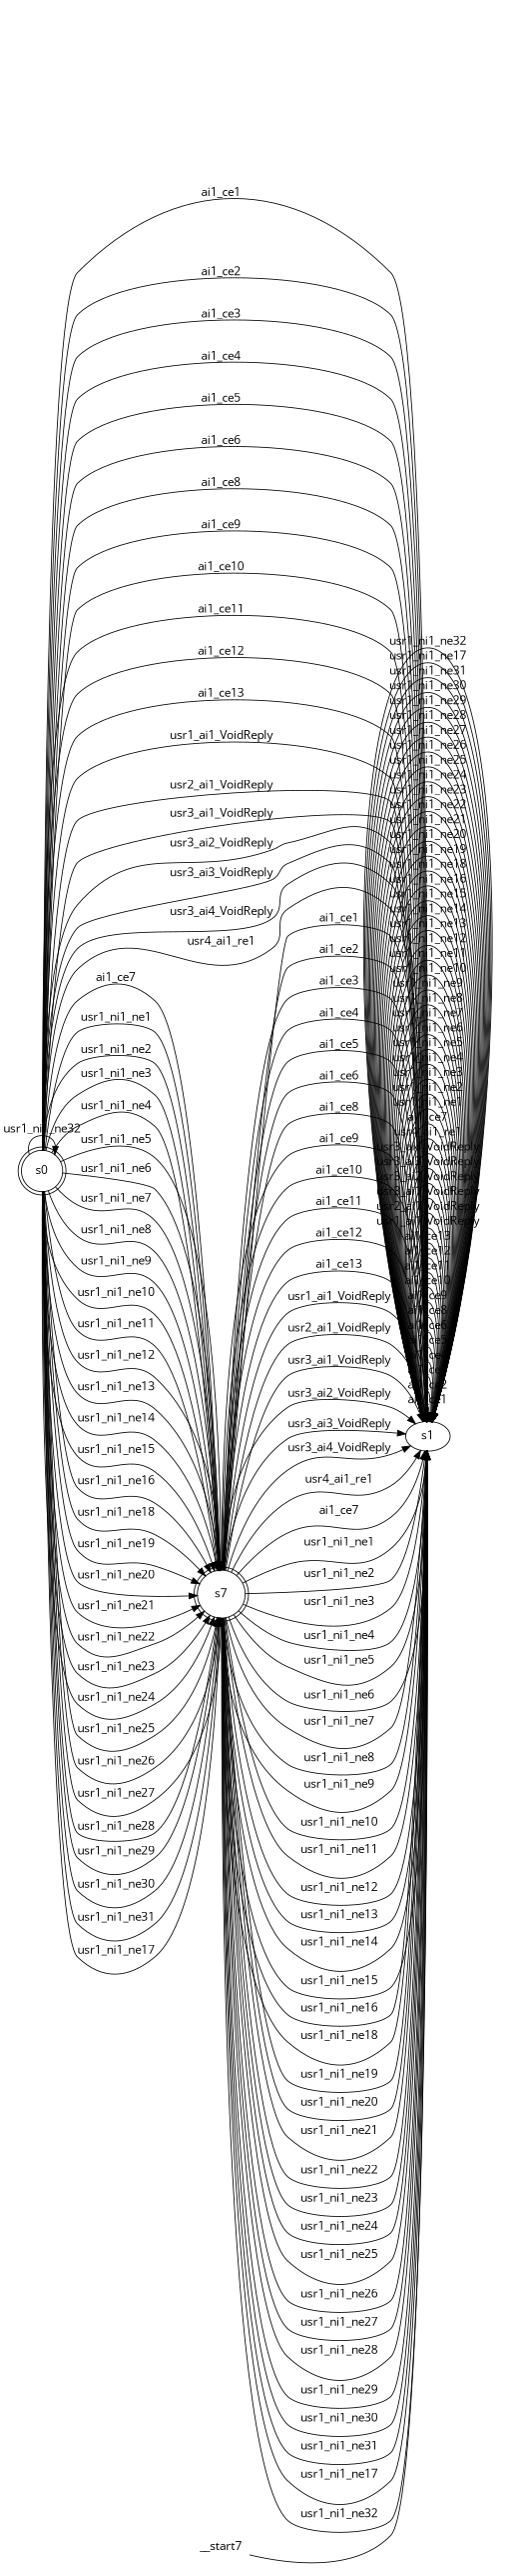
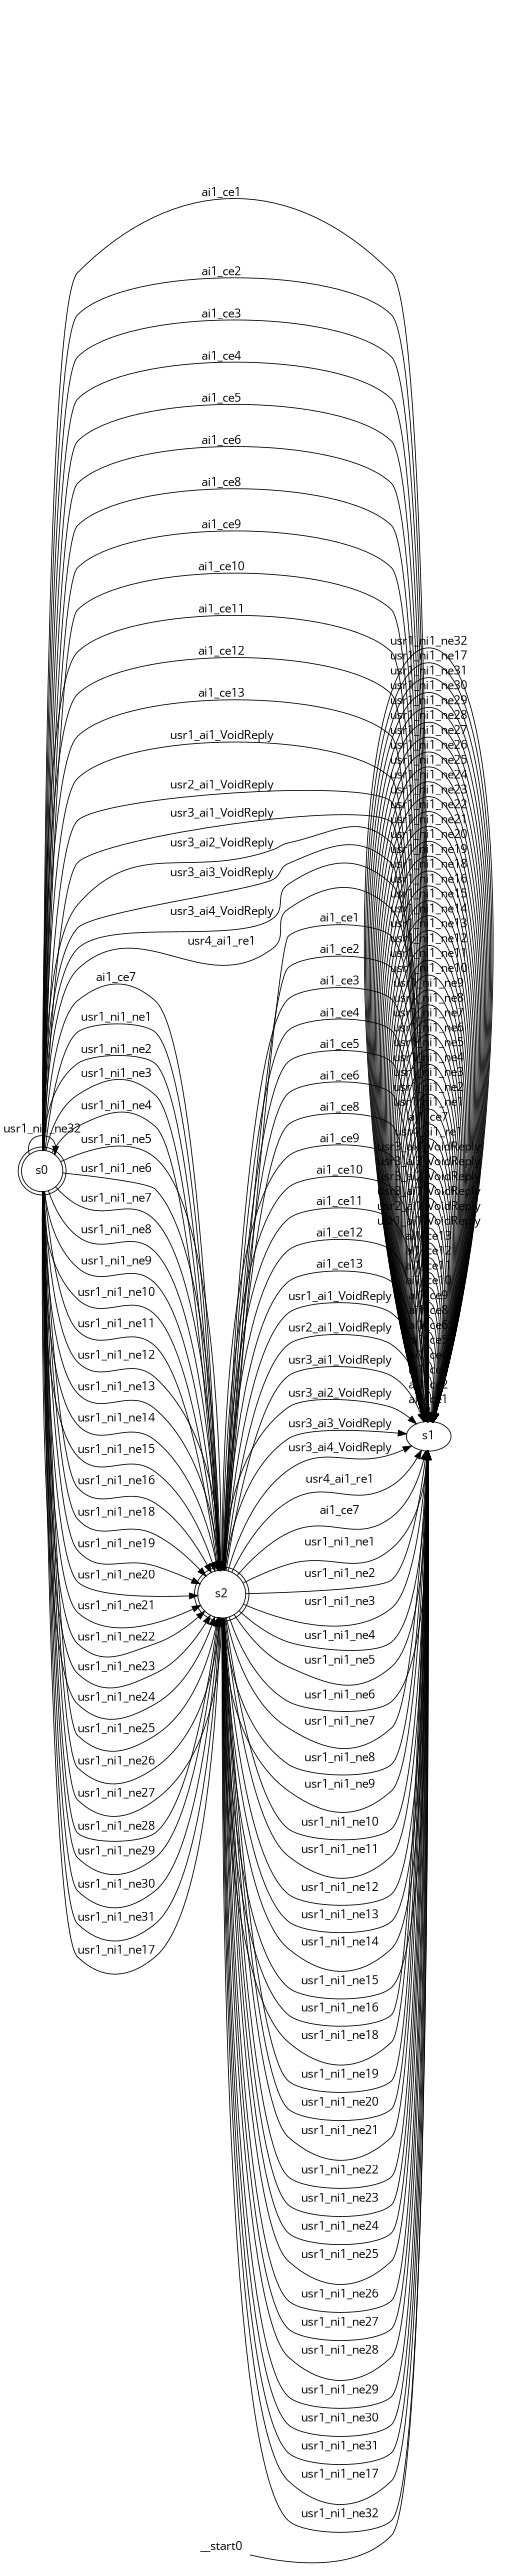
  digraph {
    fontname="Open Sans"
    rankdir=LR
    node [fontname="Open Sans" shape=doublecircle]
    edge [fontname="Open Sans"]
    n1 [label=s0]
    n2 [label=s1 shape=""]
-   n3 [label=s7]
-   __start0 [shape=none label=__start7]
+   n3 [label=s2]
+   __start0 [shape=none]
    n1 -> n1 [label=usr1_ni1_ne32]
    n1 -> n2 [label=ai1_ce1]
    n1 -> n2 [label=ai1_ce2]
    n1 -> n2 [label=ai1_ce3]
    n1 -> n2 [label=ai1_ce4]
    n1 -> n2 [label=ai1_ce5]
    n1 -> n2 [label=ai1_ce6]
    n1 -> n2 [label=ai1_ce8]
    n1 -> n2 [label=ai1_ce9]
    n1 -> n2 [label=ai1_ce10]
    n1 -> n2 [label=ai1_ce11]
    n1 -> n2 [label=ai1_ce12]
    n1 -> n2 [label=ai1_ce13]
    n1 -> n2 [label=usr1_ai1_VoidReply]
    n1 -> n2 [label=usr2_ai1_VoidReply]
    n1 -> n2 [label=usr3_ai1_VoidReply]
    n1 -> n2 [label=usr3_ai2_VoidReply]
    n1 -> n2 [label=usr3_ai3_VoidReply]
    n1 -> n2 [label=usr3_ai4_VoidReply]
    n1 -> n2 [label=usr4_ai1_re1]
    n1 -> n3 [label=ai1_ce7]
    n1 -> n3 [label=usr1_ni1_ne1]
    n1 -> n3 [label=usr1_ni1_ne2]
    n1 -> n3 [label=usr1_ni1_ne3]
    n1 -> n3 [label=usr1_ni1_ne4]
    n1 -> n3 [label=usr1_ni1_ne5]
    n1 -> n3 [label=usr1_ni1_ne6]
    n1 -> n3 [label=usr1_ni1_ne7]
    n1 -> n3 [label=usr1_ni1_ne8]
    n1 -> n3 [label=usr1_ni1_ne9]
    n1 -> n3 [label=usr1_ni1_ne10]
    n1 -> n3 [label=usr1_ni1_ne11]
    n1 -> n3 [label=usr1_ni1_ne12]
    n1 -> n3 [label=usr1_ni1_ne13]
    n1 -> n3 [label=usr1_ni1_ne14]
    n1 -> n3 [label=usr1_ni1_ne15]
    n1 -> n3 [label=usr1_ni1_ne16]
    n1 -> n3 [label=usr1_ni1_ne18]
    n1 -> n3 [label=usr1_ni1_ne19]
    n1 -> n3 [label=usr1_ni1_ne20]
    n1 -> n3 [label=usr1_ni1_ne21]
    n1 -> n3 [label=usr1_ni1_ne22]
    n1 -> n3 [label=usr1_ni1_ne23]
    n1 -> n3 [label=usr1_ni1_ne24]
    n1 -> n3 [label=usr1_ni1_ne25]
    n1 -> n3 [label=usr1_ni1_ne26]
    n1 -> n3 [label=usr1_ni1_ne27]
    n1 -> n3 [label=usr1_ni1_ne28]
    n1 -> n3 [label=usr1_ni1_ne29]
    n1 -> n3 [label=usr1_ni1_ne30]
    n1 -> n3 [label=usr1_ni1_ne31]
    n1 -> n3 [label=usr1_ni1_ne17]
    n2 -> n2 [label=ai1_ce1]
    n2 -> n2 [label=ai1_ce2]
    n2 -> n2 [label=ai1_ce3]
    n2 -> n2 [label=ai1_ce4]
    n2 -> n2 [label=ai1_ce5]
    n2 -> n2 [label=ai1_ce6]
    n2 -> n2 [label=ai1_ce8]
    n2 -> n2 [label=ai1_ce9]
    n2 -> n2 [label=ai1_ce10]
    n2 -> n2 [label=ai1_ce11]
    n2 -> n2 [label=ai1_ce12]
    n2 -> n2 [label=ai1_ce13]
    n2 -> n2 [label=usr1_ai1_VoidReply]
    n2 -> n2 [label=usr2_ai1_VoidReply]
    n2 -> n2 [label=usr3_ai1_VoidReply]
    n2 -> n2 [label=usr3_ai2_VoidReply]
    n2 -> n2 [label=usr3_ai3_VoidReply]
    n2 -> n2 [label=usr3_ai4_VoidReply]
    n2 -> n2 [label=usr4_ai1_re1]
    n2 -> n2 [label=ai1_ce7]
    n2 -> n2 [label=usr1_ni1_ne1]
    n2 -> n2 [label=usr1_ni1_ne2]
    n2 -> n2 [label=usr1_ni1_ne3]
    n2 -> n2 [label=usr1_ni1_ne4]
    n2 -> n2 [label=usr1_ni1_ne5]
    n2 -> n2 [label=usr1_ni1_ne6]
    n2 -> n2 [label=usr1_ni1_ne7]
    n2 -> n2 [label=usr1_ni1_ne8]
    n2 -> n2 [label=usr1_ni1_ne9]
    n2 -> n2 [label=usr1_ni1_ne10]
    n2 -> n2 [label=usr1_ni1_ne11]
    n2 -> n2 [label=usr1_ni1_ne12]
    n2 -> n2 [label=usr1_ni1_ne13]
    n2 -> n2 [label=usr1_ni1_ne14]
    n2 -> n2 [label=usr1_ni1_ne15]
    n2 -> n2 [label=usr1_ni1_ne16]
    n2 -> n2 [label=usr1_ni1_ne18]
    n2 -> n2 [label=usr1_ni1_ne19]
    n2 -> n2 [label=usr1_ni1_ne20]
    n2 -> n2 [label=usr1_ni1_ne21]
    n2 -> n2 [label=usr1_ni1_ne22]
    n2 -> n2 [label=usr1_ni1_ne23]
    n2 -> n2 [label=usr1_ni1_ne24]
    n2 -> n2 [label=usr1_ni1_ne25]
    n2 -> n2 [label=usr1_ni1_ne26]
    n2 -> n2 [label=usr1_ni1_ne27]
    n2 -> n2 [label=usr1_ni1_ne28]
    n2 -> n2 [label=usr1_ni1_ne29]
    n2 -> n2 [label=usr1_ni1_ne30]
    n2 -> n2 [label=usr1_ni1_ne31]
    n2 -> n2 [label=usr1_ni1_ne17]
    n2 -> n2 [label=usr1_ni1_ne32]
    n3 -> n2 [label=ai1_ce1]
    n3 -> n2 [label=ai1_ce2]
    n3 -> n2 [label=ai1_ce3]
    n3 -> n2 [label=ai1_ce4]
    n3 -> n2 [label=ai1_ce5]
    n3 -> n2 [label=ai1_ce6]
    n3 -> n2 [label=ai1_ce8]
    n3 -> n2 [label=ai1_ce9]
    n3 -> n2 [label=ai1_ce10]
    n3 -> n2 [label=ai1_ce11]
    n3 -> n2 [label=ai1_ce12]
    n3 -> n2 [label=ai1_ce13]
    n3 -> n2 [label=usr1_ai1_VoidReply]
    n3 -> n2 [label=usr2_ai1_VoidReply]
    n3 -> n2 [label=usr3_ai1_VoidReply]
    n3 -> n2 [label=usr3_ai2_VoidReply]
    n3 -> n2 [label=usr3_ai3_VoidReply]
    n3 -> n2 [label=usr3_ai4_VoidReply]
    n3 -> n2 [label=usr4_ai1_re1]
    n3 -> n2 [label=ai1_ce7]
    n3 -> n2 [label=usr1_ni1_ne1]
    n3 -> n2 [label=usr1_ni1_ne2]
    n3 -> n2 [label=usr1_ni1_ne3]
    n3 -> n2 [label=usr1_ni1_ne4]
    n3 -> n2 [label=usr1_ni1_ne5]
    n3 -> n2 [label=usr1_ni1_ne6]
    n3 -> n2 [label=usr1_ni1_ne7]
    n3 -> n2 [label=usr1_ni1_ne8]
    n3 -> n2 [label=usr1_ni1_ne9]
    n3 -> n2 [label=usr1_ni1_ne10]
    n3 -> n2 [label=usr1_ni1_ne11]
    n3 -> n2 [label=usr1_ni1_ne12]
    n3 -> n2 [label=usr1_ni1_ne13]
    n3 -> n2 [label=usr1_ni1_ne14]
    n3 -> n2 [label=usr1_ni1_ne15]
    n3 -> n2 [label=usr1_ni1_ne16]
    n3 -> n2 [label=usr1_ni1_ne18]
    n3 -> n2 [label=usr1_ni1_ne19]
    n3 -> n2 [label=usr1_ni1_ne20]
    n3 -> n2 [label=usr1_ni1_ne21]
    n3 -> n2 [label=usr1_ni1_ne22]
    n3 -> n2 [label=usr1_ni1_ne23]
    n3 -> n2 [label=usr1_ni1_ne24]
    n3 -> n2 [label=usr1_ni1_ne25]
    n3 -> n2 [label=usr1_ni1_ne26]
    n3 -> n2 [label=usr1_ni1_ne27]
    n3 -> n2 [label=usr1_ni1_ne28]
    n3 -> n2 [label=usr1_ni1_ne29]
    n3 -> n2 [label=usr1_ni1_ne30]
    n3 -> n2 [label=usr1_ni1_ne31]
    n3 -> n2 [label=usr1_ni1_ne17]
    n3 -> n2 [label=usr1_ni1_ne32]
    __start0 -> n2
  }
